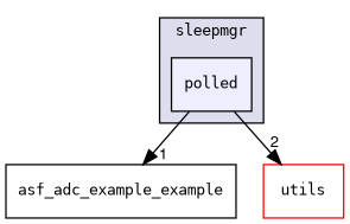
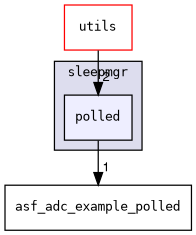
  digraph {
    compound=true
    fontname="DejaVu Sans Mono"
    node [fontname="DejaVu Sans Mono" fontsize=10 shape=box style=filled]
    edge [fontname="DejaVu Sans Mono" labeldistance=1.5 labelfontname=FreeSans labelfontsize=10]
    n1 [fillcolor="#eeeeff" label=polled pencolor=black]
-   n2 [label=asf_adc_example_example style=""]
+   n2 [label=asf_adc_example_polled style=""]
    n3 [color=red fillcolor=white label=utils]
    subgraph cluster_1 {
      bgcolor="#ddddee"
      fontsize=10
      label=sleepmgr
      pencolor=black
      n1
    }
    n1 -> n2 [headlabel=1]
-   n1 -> n3 [headlabel=2]
+   n3 -> n1 [headlabel=2]
  }
